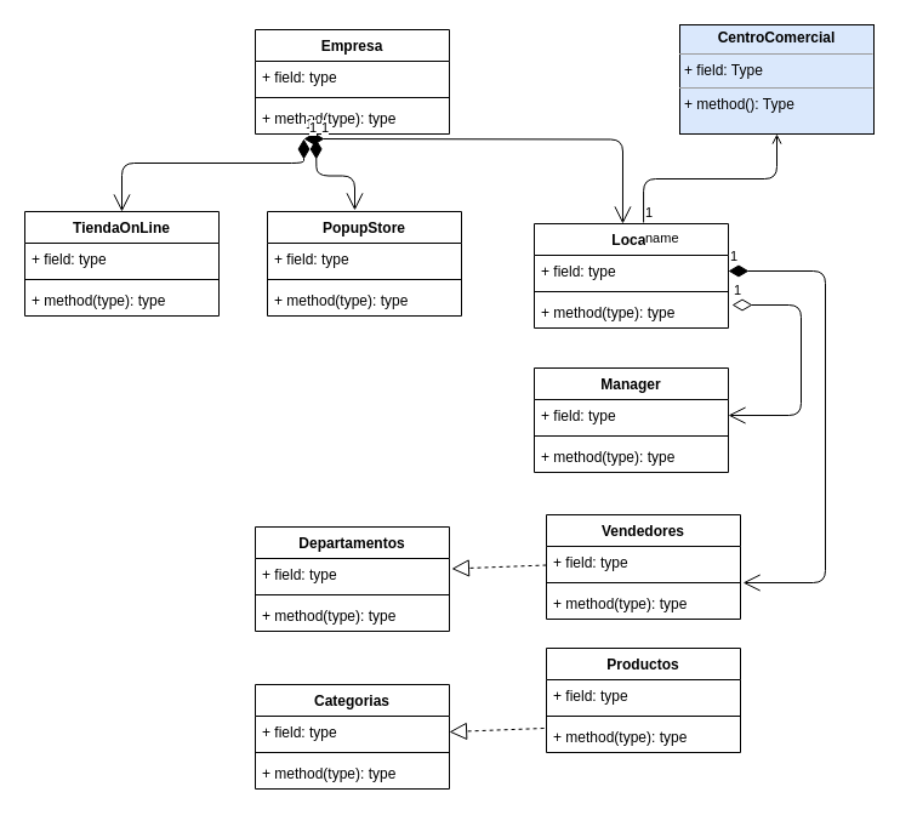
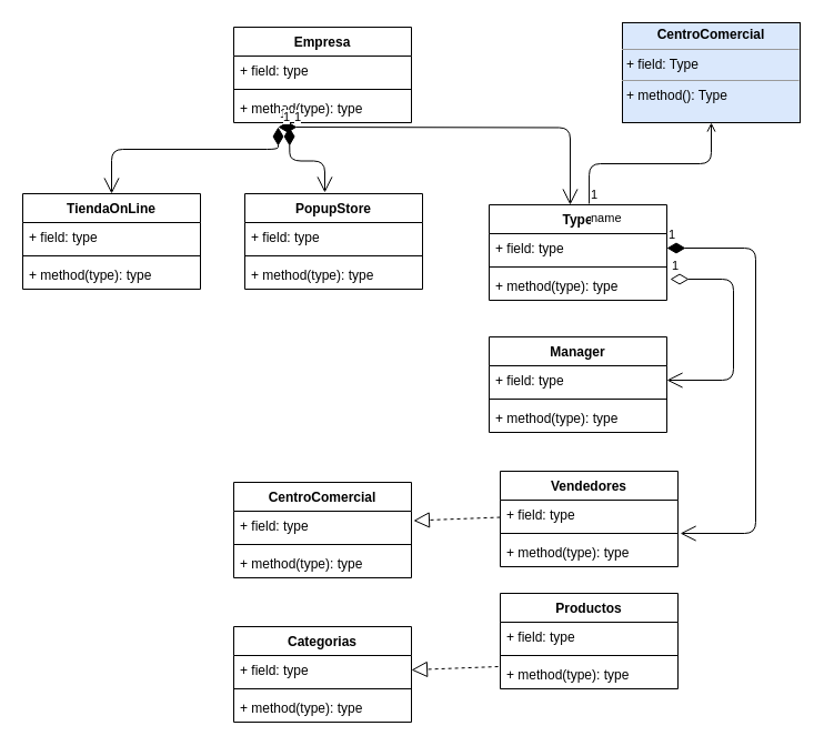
  <mxCell id="0" />
  <mxCell id="1" parent="0" />
  <mxCell id="2" value="&lt;p style=&quot;margin: 0px ; margin-top: 4px ; text-align: center&quot;&gt;&lt;b&gt;CentroComercial&lt;/b&gt;&lt;/p&gt;&lt;hr size=&quot;1&quot;&gt;&lt;p style=&quot;margin: 0px ; margin-left: 4px&quot;&gt;+ field: Type&lt;/p&gt;&lt;hr size=&quot;1&quot;&gt;&lt;p style=&quot;margin: 0px ; margin-left: 4px&quot;&gt;+ method(): Type&lt;/p&gt;" style="verticalAlign=top;align=left;overflow=fill;fontSize=12;fontFamily=Helvetica;html=1;fillColor=#dae8fc;" vertex="1" parent="1"><mxGeometry x="560" y="20" width="160" height="90" as="geometry" /></mxCell>
  <mxCell id="3" value="Vendedores" style="swimlane;fontStyle=1;align=center;verticalAlign=top;childLayout=stackLayout;horizontal=1;startSize=26;horizontalStack=0;resizeParent=1;resizeParentMax=0;resizeLast=0;collapsible=1;marginBottom=0;" vertex="1" parent="1"><mxGeometry x="450" y="424" width="160" height="86" as="geometry" /></mxCell>
  <mxCell id="4" value="+ field: type" style="text;strokeColor=none;fillColor=none;align=left;verticalAlign=top;spacingLeft=4;spacingRight=4;overflow=hidden;rotatable=0;points=[[0,0.5],[1,0.5]];portConstraint=eastwest;" vertex="1" parent="3"><mxGeometry y="26" width="160" height="26" as="geometry" /></mxCell>
  <mxCell id="5" value="" style="line;strokeWidth=1;fillColor=none;align=left;verticalAlign=middle;spacingTop=-1;spacingLeft=3;spacingRight=3;rotatable=0;labelPosition=right;points=[];portConstraint=eastwest;" vertex="1" parent="3"><mxGeometry y="52" width="160" height="8" as="geometry" /></mxCell>
  <mxCell id="6" value="+ method(type): type" style="text;strokeColor=none;fillColor=none;align=left;verticalAlign=top;spacingLeft=4;spacingRight=4;overflow=hidden;rotatable=0;points=[[0,0.5],[1,0.5]];portConstraint=eastwest;" vertex="1" parent="3"><mxGeometry y="60" width="160" height="26" as="geometry" /></mxCell>
  <mxCell id="7" value="Empresa" style="swimlane;fontStyle=1;align=center;verticalAlign=top;childLayout=stackLayout;horizontal=1;startSize=26;horizontalStack=0;resizeParent=1;resizeParentMax=0;resizeLast=0;collapsible=1;marginBottom=0;" vertex="1" parent="1"><mxGeometry x="210" y="24" width="160" height="86" as="geometry" /></mxCell>
  <mxCell id="8" value="+ field: type" style="text;strokeColor=none;fillColor=none;align=left;verticalAlign=top;spacingLeft=4;spacingRight=4;overflow=hidden;rotatable=0;points=[[0,0.5],[1,0.5]];portConstraint=eastwest;" vertex="1" parent="7"><mxGeometry y="26" width="160" height="26" as="geometry" /></mxCell>
  <mxCell id="9" value="" style="line;strokeWidth=1;fillColor=none;align=left;verticalAlign=middle;spacingTop=-1;spacingLeft=3;spacingRight=3;rotatable=0;labelPosition=right;points=[];portConstraint=eastwest;" vertex="1" parent="7"><mxGeometry y="52" width="160" height="8" as="geometry" /></mxCell>
  <mxCell id="10" value="+ method(type): type" style="text;strokeColor=none;fillColor=none;align=left;verticalAlign=top;spacingLeft=4;spacingRight=4;overflow=hidden;rotatable=0;points=[[0,0.5],[1,0.5]];portConstraint=eastwest;" vertex="1" parent="7"><mxGeometry y="60" width="160" height="26" as="geometry" /></mxCell>
  <mxCell id="11" value="1" style="endArrow=open;html=1;endSize=12;startArrow=diamondThin;startSize=14;startFill=1;edgeStyle=orthogonalEdgeStyle;align=left;verticalAlign=bottom;entryX=0.456;entryY=0;entryDx=0;entryDy=0;entryPerimeter=0;" edge="1" parent="1" target="30"><mxGeometry x="-1" y="3" relative="1" as="geometry"><mxPoint x="250" y="114" as="sourcePoint" /><mxPoint x="410" y="114" as="targetPoint" /></mxGeometry></mxCell>
  <mxCell id="12" value="Categorias" style="swimlane;fontStyle=1;align=center;verticalAlign=top;childLayout=stackLayout;horizontal=1;startSize=26;horizontalStack=0;resizeParent=1;resizeParentMax=0;resizeLast=0;collapsible=1;marginBottom=0;" vertex="1" parent="1"><mxGeometry x="210" y="564" width="160" height="86" as="geometry" /></mxCell>
  <mxCell id="13" value="+ field: type" style="text;strokeColor=none;fillColor=none;align=left;verticalAlign=top;spacingLeft=4;spacingRight=4;overflow=hidden;rotatable=0;points=[[0,0.5],[1,0.5]];portConstraint=eastwest;" vertex="1" parent="12"><mxGeometry y="26" width="160" height="26" as="geometry" /></mxCell>
  <mxCell id="14" value="" style="line;strokeWidth=1;fillColor=none;align=left;verticalAlign=middle;spacingTop=-1;spacingLeft=3;spacingRight=3;rotatable=0;labelPosition=right;points=[];portConstraint=eastwest;" vertex="1" parent="12"><mxGeometry y="52" width="160" height="8" as="geometry" /></mxCell>
  <mxCell id="15" value="+ method(type): type" style="text;strokeColor=none;fillColor=none;align=left;verticalAlign=top;spacingLeft=4;spacingRight=4;overflow=hidden;rotatable=0;points=[[0,0.5],[1,0.5]];portConstraint=eastwest;" vertex="1" parent="12"><mxGeometry y="60" width="160" height="26" as="geometry" /></mxCell>
  <mxCell id="16" value="Productos" style="swimlane;fontStyle=1;align=center;verticalAlign=top;childLayout=stackLayout;horizontal=1;startSize=26;horizontalStack=0;resizeParent=1;resizeParentMax=0;resizeLast=0;collapsible=1;marginBottom=0;" vertex="1" parent="1"><mxGeometry x="450" y="534" width="160" height="86" as="geometry" /></mxCell>
  <mxCell id="17" value="+ field: type" style="text;strokeColor=none;fillColor=none;align=left;verticalAlign=top;spacingLeft=4;spacingRight=4;overflow=hidden;rotatable=0;points=[[0,0.5],[1,0.5]];portConstraint=eastwest;" vertex="1" parent="16"><mxGeometry y="26" width="160" height="26" as="geometry" /></mxCell>
  <mxCell id="18" value="" style="line;strokeWidth=1;fillColor=none;align=left;verticalAlign=middle;spacingTop=-1;spacingLeft=3;spacingRight=3;rotatable=0;labelPosition=right;points=[];portConstraint=eastwest;" vertex="1" parent="16"><mxGeometry y="52" width="160" height="8" as="geometry" /></mxCell>
  <mxCell id="19" value="+ method(type): type" style="text;strokeColor=none;fillColor=none;align=left;verticalAlign=top;spacingLeft=4;spacingRight=4;overflow=hidden;rotatable=0;points=[[0,0.5],[1,0.5]];portConstraint=eastwest;" vertex="1" parent="16"><mxGeometry y="60" width="160" height="26" as="geometry" /></mxCell>
  <mxCell id="20" value="" style="endArrow=block;dashed=1;endFill=0;endSize=12;html=1;exitX=-0.012;exitY=0.231;exitDx=0;exitDy=0;exitPerimeter=0;entryX=1;entryY=0.5;entryDx=0;entryDy=0;" edge="1" parent="1" source="19" target="13"><mxGeometry width="160" relative="1" as="geometry"><mxPoint x="410" y="514" as="sourcePoint" /><mxPoint x="570" y="514" as="targetPoint" /></mxGeometry></mxCell>
  <mxCell id="21" value="" style="endArrow=block;dashed=1;endFill=0;endSize=12;html=1;exitX=-0.012;exitY=0.231;exitDx=0;exitDy=0;exitPerimeter=0;entryX=1;entryY=0.5;entryDx=0;entryDy=0;" edge="1" parent="1"><mxGeometry width="160" relative="1" as="geometry"><mxPoint x="450" y="465.506" as="sourcePoint" /><mxPoint x="371.92" y="468.5" as="targetPoint" /></mxGeometry></mxCell>
- <mxCell id="22" value="Departamentos" style="swimlane;fontStyle=1;align=center;verticalAlign=top;childLayout=stackLayout;horizontal=1;startSize=26;horizontalStack=0;resizeParent=1;resizeParentMax=0;resizeLast=0;collapsible=1;marginBottom=0;" vertex="1" parent="1"><mxGeometry x="210" y="434" width="160" height="86" as="geometry" /></mxCell>
+ <mxCell id="22" value="CentroComercial" style="swimlane;fontStyle=1;align=center;verticalAlign=top;childLayout=stackLayout;horizontal=1;startSize=26;horizontalStack=0;resizeParent=1;resizeParentMax=0;resizeLast=0;collapsible=1;marginBottom=0;" vertex="1" parent="1"><mxGeometry x="210" y="434" width="160" height="86" as="geometry" /></mxCell>
  <mxCell id="23" value="+ field: type" style="text;strokeColor=none;fillColor=none;align=left;verticalAlign=top;spacingLeft=4;spacingRight=4;overflow=hidden;rotatable=0;points=[[0,0.5],[1,0.5]];portConstraint=eastwest;" vertex="1" parent="22"><mxGeometry y="26" width="160" height="26" as="geometry" /></mxCell>
  <mxCell id="24" value="" style="line;strokeWidth=1;fillColor=none;align=left;verticalAlign=middle;spacingTop=-1;spacingLeft=3;spacingRight=3;rotatable=0;labelPosition=right;points=[];portConstraint=eastwest;" vertex="1" parent="22"><mxGeometry y="52" width="160" height="8" as="geometry" /></mxCell>
  <mxCell id="25" value="+ method(type): type" style="text;strokeColor=none;fillColor=none;align=left;verticalAlign=top;spacingLeft=4;spacingRight=4;overflow=hidden;rotatable=0;points=[[0,0.5],[1,0.5]];portConstraint=eastwest;" vertex="1" parent="22"><mxGeometry y="60" width="160" height="26" as="geometry" /></mxCell>
  <mxCell id="26" value="Manager" style="swimlane;fontStyle=1;align=center;verticalAlign=top;childLayout=stackLayout;horizontal=1;startSize=26;horizontalStack=0;resizeParent=1;resizeParentMax=0;resizeLast=0;collapsible=1;marginBottom=0;" vertex="1" parent="1"><mxGeometry x="440" y="303" width="160" height="86" as="geometry" /></mxCell>
  <mxCell id="27" value="+ field: type" style="text;strokeColor=none;fillColor=none;align=left;verticalAlign=top;spacingLeft=4;spacingRight=4;overflow=hidden;rotatable=0;points=[[0,0.5],[1,0.5]];portConstraint=eastwest;" vertex="1" parent="26"><mxGeometry y="26" width="160" height="26" as="geometry" /></mxCell>
  <mxCell id="28" value="" style="line;strokeWidth=1;fillColor=none;align=left;verticalAlign=middle;spacingTop=-1;spacingLeft=3;spacingRight=3;rotatable=0;labelPosition=right;points=[];portConstraint=eastwest;" vertex="1" parent="26"><mxGeometry y="52" width="160" height="8" as="geometry" /></mxCell>
  <mxCell id="29" value="+ method(type): type" style="text;strokeColor=none;fillColor=none;align=left;verticalAlign=top;spacingLeft=4;spacingRight=4;overflow=hidden;rotatable=0;points=[[0,0.5],[1,0.5]];portConstraint=eastwest;" vertex="1" parent="26"><mxGeometry y="60" width="160" height="26" as="geometry" /></mxCell>
- <mxCell id="30" value="Local" style="swimlane;fontStyle=1;align=center;verticalAlign=top;childLayout=stackLayout;horizontal=1;startSize=26;horizontalStack=0;resizeParent=1;resizeParentMax=0;resizeLast=0;collapsible=1;marginBottom=0;" vertex="1" parent="1"><mxGeometry x="440" y="184" width="160" height="86" as="geometry" /></mxCell>
+ <mxCell id="30" value="Type" style="swimlane;fontStyle=1;align=center;verticalAlign=top;childLayout=stackLayout;horizontal=1;startSize=26;horizontalStack=0;resizeParent=1;resizeParentMax=0;resizeLast=0;collapsible=1;marginBottom=0;" vertex="1" parent="1"><mxGeometry x="440" y="184" width="160" height="86" as="geometry" /></mxCell>
  <mxCell id="31" value="+ field: type" style="text;strokeColor=none;fillColor=none;align=left;verticalAlign=top;spacingLeft=4;spacingRight=4;overflow=hidden;rotatable=0;points=[[0,0.5],[1,0.5]];portConstraint=eastwest;" vertex="1" parent="30"><mxGeometry y="26" width="160" height="26" as="geometry" /></mxCell>
  <mxCell id="32" value="" style="line;strokeWidth=1;fillColor=none;align=left;verticalAlign=middle;spacingTop=-1;spacingLeft=3;spacingRight=3;rotatable=0;labelPosition=right;points=[];portConstraint=eastwest;" vertex="1" parent="30"><mxGeometry y="52" width="160" height="8" as="geometry" /></mxCell>
  <mxCell id="33" value="+ method(type): type" style="text;strokeColor=none;fillColor=none;align=left;verticalAlign=top;spacingLeft=4;spacingRight=4;overflow=hidden;rotatable=0;points=[[0,0.5],[1,0.5]];portConstraint=eastwest;" vertex="1" parent="30"><mxGeometry y="60" width="160" height="26" as="geometry" /></mxCell>
  <mxCell id="34" value="1" style="endArrow=open;html=1;endSize=12;startArrow=diamondThin;startSize=14;startFill=1;edgeStyle=orthogonalEdgeStyle;align=left;verticalAlign=bottom;exitX=1;exitY=0.5;exitDx=0;exitDy=0;entryX=1.013;entryY=1.154;entryDx=0;entryDy=0;entryPerimeter=0;" edge="1" parent="1" source="31" target="4"><mxGeometry x="-1" y="3" relative="1" as="geometry"><mxPoint x="260" y="124" as="sourcePoint" /><mxPoint x="660" y="354" as="targetPoint" /><Array as="points"><mxPoint x="680" y="223" /><mxPoint x="680" y="480" /></Array></mxGeometry></mxCell>
  <mxCell id="35" value="1" style="endArrow=open;html=1;endSize=12;startArrow=diamondThin;startSize=14;startFill=0;edgeStyle=orthogonalEdgeStyle;align=left;verticalAlign=bottom;exitX=1.019;exitY=0.269;exitDx=0;exitDy=0;exitPerimeter=0;entryX=1;entryY=0.5;entryDx=0;entryDy=0;" edge="1" parent="1" source="33" target="27"><mxGeometry x="-1" y="3" relative="1" as="geometry"><mxPoint x="410" y="414" as="sourcePoint" /><mxPoint x="570" y="414" as="targetPoint" /><Array as="points"><mxPoint x="660" y="251" /><mxPoint x="660" y="342" /></Array></mxGeometry></mxCell>
  <mxCell id="36" value="PopupStore" style="swimlane;fontStyle=1;align=center;verticalAlign=top;childLayout=stackLayout;horizontal=1;startSize=26;horizontalStack=0;resizeParent=1;resizeParentMax=0;resizeLast=0;collapsible=1;marginBottom=0;" vertex="1" parent="1"><mxGeometry x="220" y="174" width="160" height="86" as="geometry" /></mxCell>
  <mxCell id="37" value="+ field: type" style="text;strokeColor=none;fillColor=none;align=left;verticalAlign=top;spacingLeft=4;spacingRight=4;overflow=hidden;rotatable=0;points=[[0,0.5],[1,0.5]];portConstraint=eastwest;" vertex="1" parent="36"><mxGeometry y="26" width="160" height="26" as="geometry" /></mxCell>
  <mxCell id="38" value="" style="line;strokeWidth=1;fillColor=none;align=left;verticalAlign=middle;spacingTop=-1;spacingLeft=3;spacingRight=3;rotatable=0;labelPosition=right;points=[];portConstraint=eastwest;" vertex="1" parent="36"><mxGeometry y="52" width="160" height="8" as="geometry" /></mxCell>
  <mxCell id="39" value="+ method(type): type" style="text;strokeColor=none;fillColor=none;align=left;verticalAlign=top;spacingLeft=4;spacingRight=4;overflow=hidden;rotatable=0;points=[[0,0.5],[1,0.5]];portConstraint=eastwest;" vertex="1" parent="36"><mxGeometry y="60" width="160" height="26" as="geometry" /></mxCell>
  <mxCell id="40" value="1" style="endArrow=open;html=1;endSize=12;startArrow=diamondThin;startSize=14;startFill=1;edgeStyle=orthogonalEdgeStyle;align=left;verticalAlign=bottom;entryX=0.45;entryY=-0.012;entryDx=0;entryDy=0;entryPerimeter=0;" edge="1" parent="1" target="36"><mxGeometry x="-1" y="3" relative="1" as="geometry"><mxPoint x="260" y="114" as="sourcePoint" /><mxPoint x="522.96" y="194" as="targetPoint" /></mxGeometry></mxCell>
  <mxCell id="41" value="TiendaOnLine" style="swimlane;fontStyle=1;align=center;verticalAlign=top;childLayout=stackLayout;horizontal=1;startSize=26;horizontalStack=0;resizeParent=1;resizeParentMax=0;resizeLast=0;collapsible=1;marginBottom=0;" vertex="1" parent="1"><mxGeometry x="20" y="174" width="160" height="86" as="geometry" /></mxCell>
  <mxCell id="42" value="+ field: type" style="text;strokeColor=none;fillColor=none;align=left;verticalAlign=top;spacingLeft=4;spacingRight=4;overflow=hidden;rotatable=0;points=[[0,0.5],[1,0.5]];portConstraint=eastwest;" vertex="1" parent="41"><mxGeometry y="26" width="160" height="26" as="geometry" /></mxCell>
  <mxCell id="43" value="" style="line;strokeWidth=1;fillColor=none;align=left;verticalAlign=middle;spacingTop=-1;spacingLeft=3;spacingRight=3;rotatable=0;labelPosition=right;points=[];portConstraint=eastwest;" vertex="1" parent="41"><mxGeometry y="52" width="160" height="8" as="geometry" /></mxCell>
  <mxCell id="44" value="+ method(type): type" style="text;strokeColor=none;fillColor=none;align=left;verticalAlign=top;spacingLeft=4;spacingRight=4;overflow=hidden;rotatable=0;points=[[0,0.5],[1,0.5]];portConstraint=eastwest;" vertex="1" parent="41"><mxGeometry y="60" width="160" height="26" as="geometry" /></mxCell>
  <mxCell id="45" value="1" style="endArrow=open;html=1;endSize=12;startArrow=diamondThin;startSize=14;startFill=1;edgeStyle=orthogonalEdgeStyle;align=left;verticalAlign=bottom;entryX=0.5;entryY=0;entryDx=0;entryDy=0;exitX=0.25;exitY=1.154;exitDx=0;exitDy=0;exitPerimeter=0;" edge="1" parent="1" source="10" target="41"><mxGeometry x="-1" y="3" relative="1" as="geometry"><mxPoint x="270" y="124" as="sourcePoint" /><mxPoint x="302" y="182.968" as="targetPoint" /><Array as="points"><mxPoint x="250" y="134" /><mxPoint x="100" y="134" /></Array></mxGeometry></mxCell>
  <mxCell id="46" value="name" style="endArrow=open;endFill=1;html=1;edgeStyle=orthogonalEdgeStyle;align=left;verticalAlign=top;exitX=0.563;exitY=-0.012;exitDx=0;exitDy=0;exitPerimeter=0;" edge="1" parent="1" source="30" target="2"><mxGeometry x="-1" relative="1" as="geometry"><mxPoint x="410" y="314" as="sourcePoint" /><mxPoint x="570" y="314" as="targetPoint" /></mxGeometry></mxCell>
  <mxCell id="47" value="1" style="edgeLabel;resizable=0;html=1;align=left;verticalAlign=bottom;" connectable="0" vertex="1" parent="46"><mxGeometry x="-1" relative="1" as="geometry" /></mxCell>
